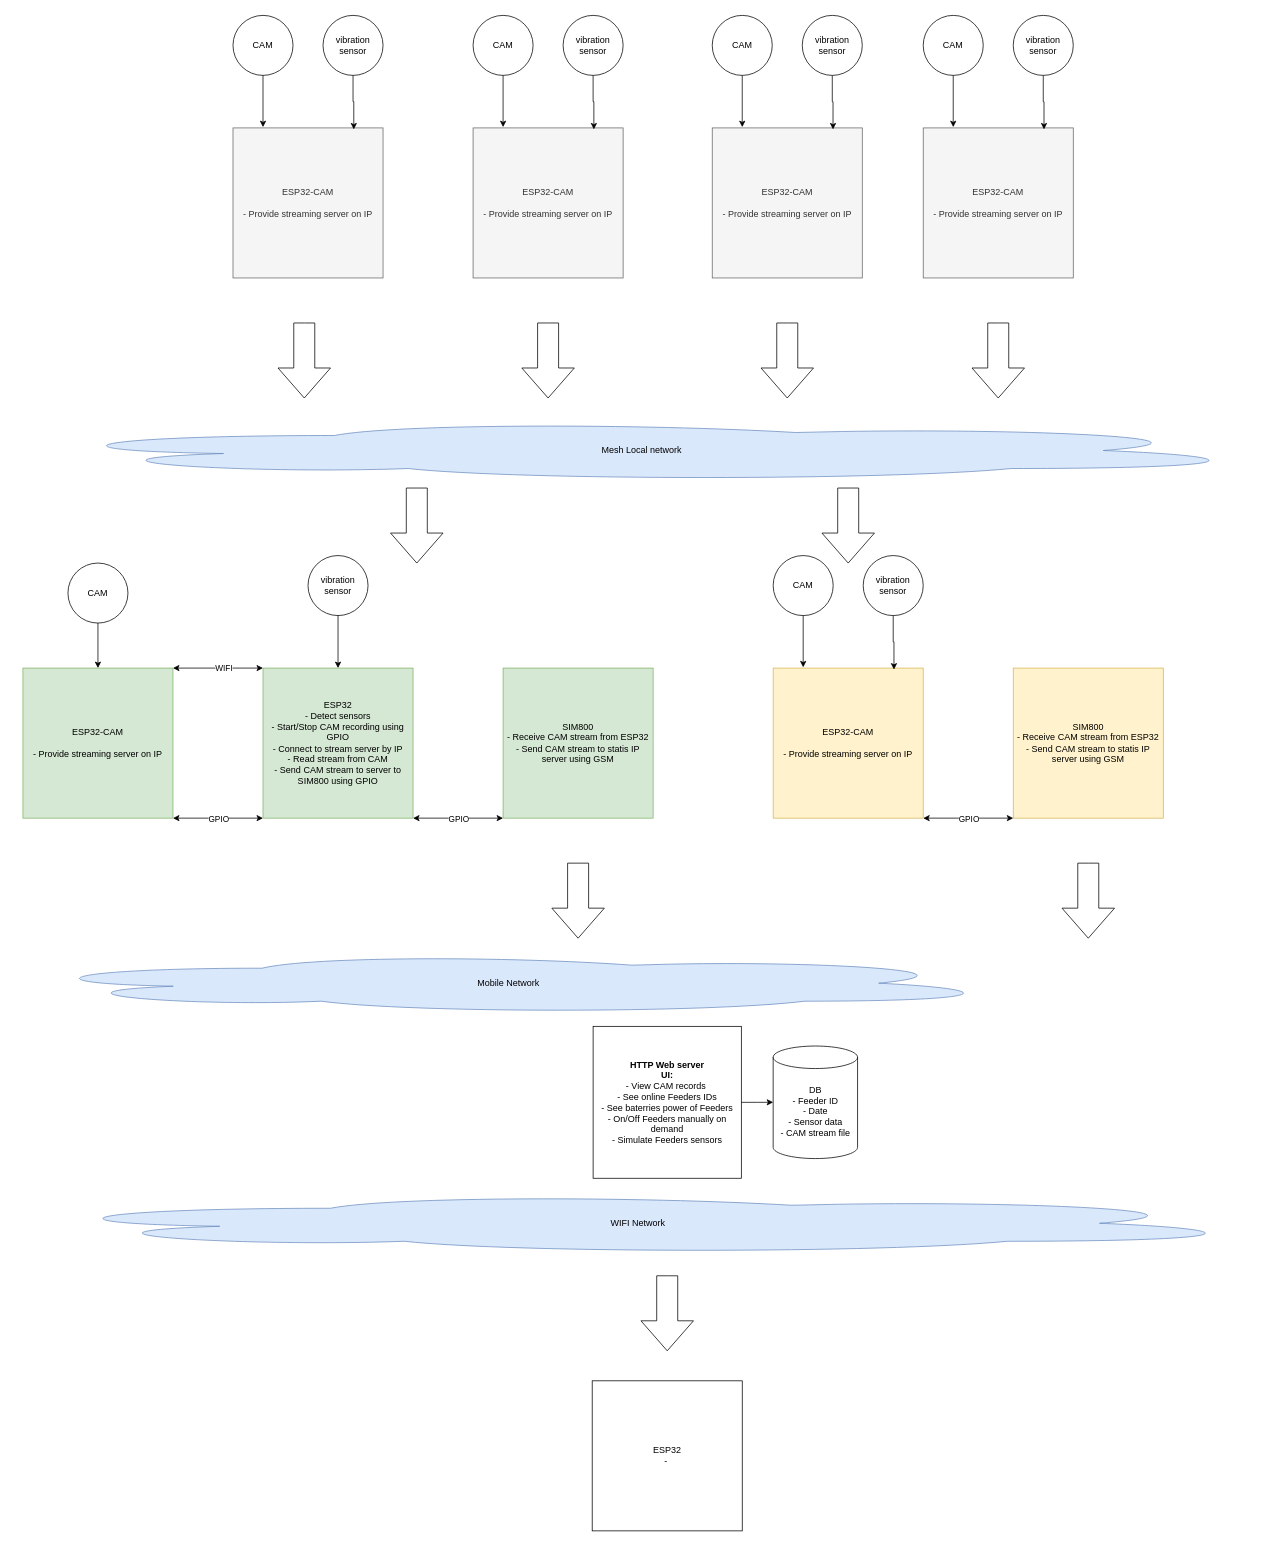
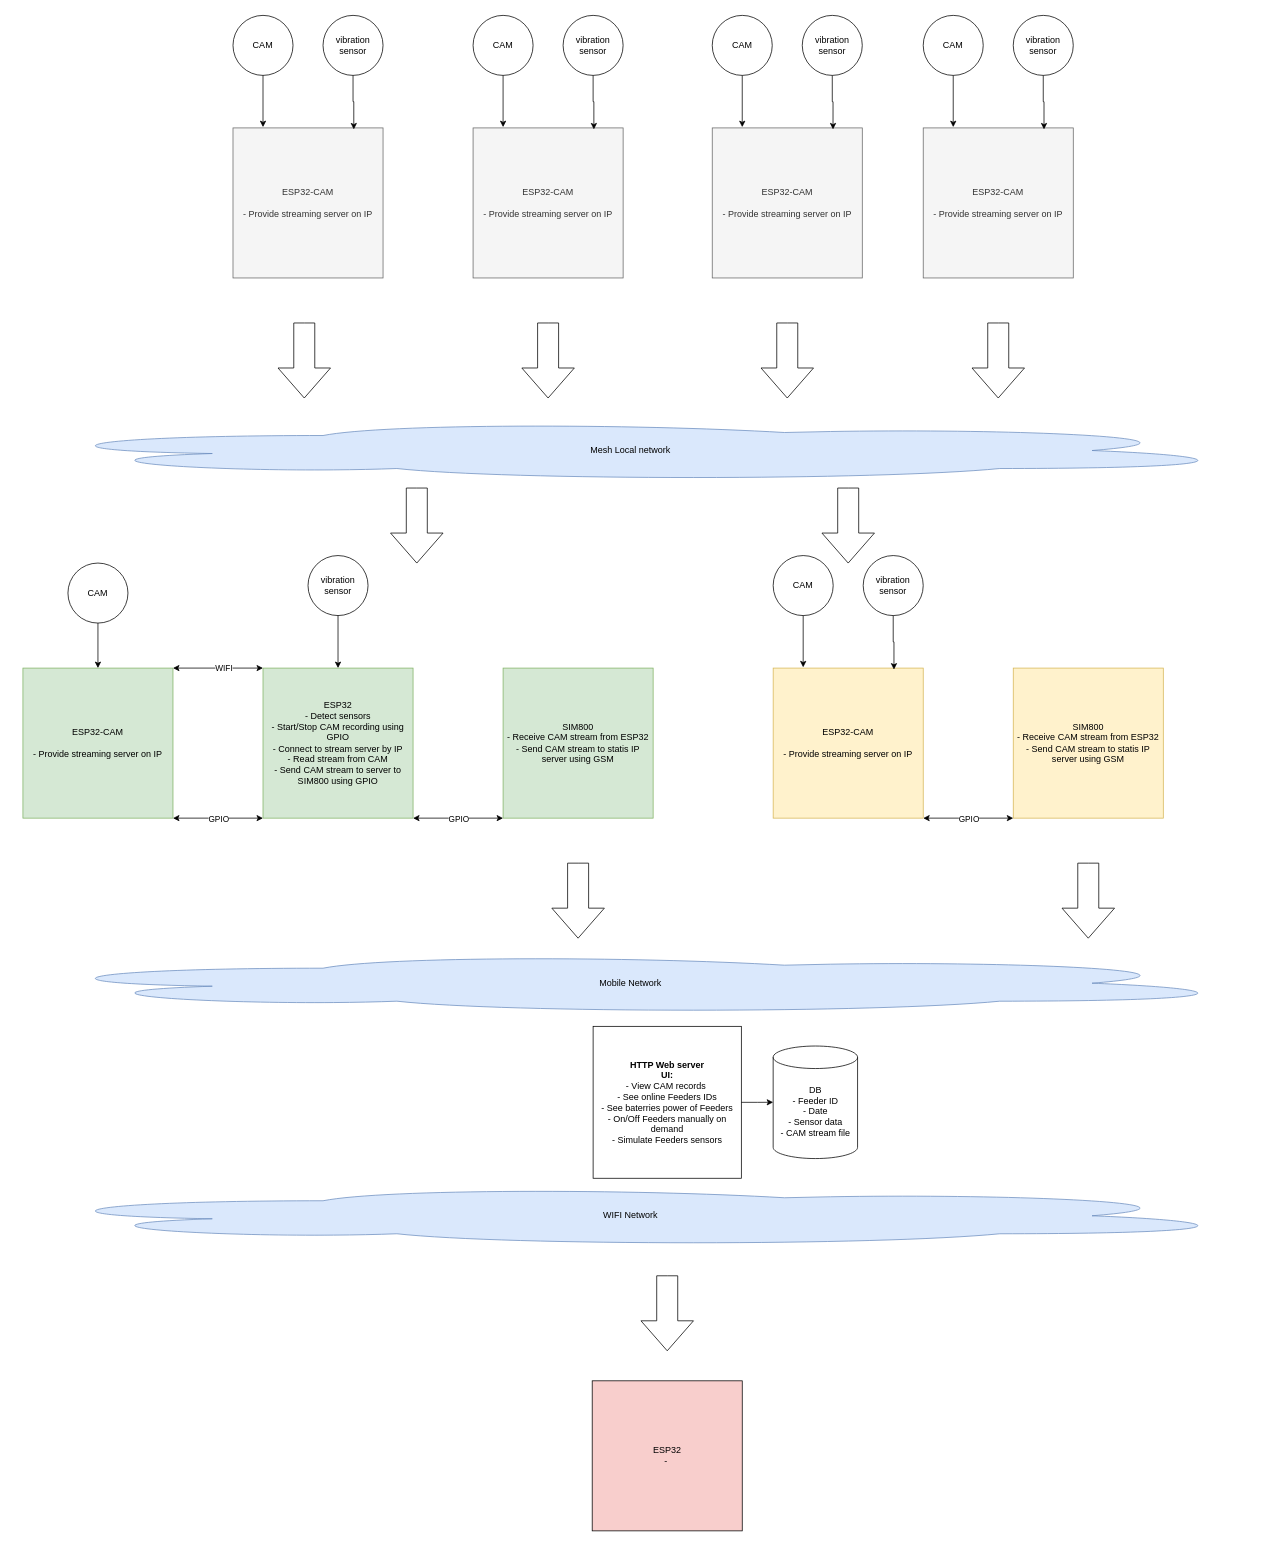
  <mxCell id="0" />
  <mxCell id="1" parent="0" />
  <mxCell id="2" value="ESP32&lt;br&gt;- Detect sensors&lt;br&gt;- Start/Stop CAM recording using GPIO&lt;br&gt;- Connect to stream server by IP&lt;br&gt;- Read stream from CAM&lt;br&gt;- Send CAM stream to server to SIM800 using GPIO" style="rounded=0;whiteSpace=wrap;html=1;fillColor=#d5e8d4;strokeColor=#82b366;" parent="1" vertex="1"><mxGeometry x="350" y="890" width="200" height="200" as="geometry" /></mxCell>
  <mxCell id="3" value="ESP32-CAM&lt;br&gt;&lt;br&gt;- Provide streaming server on IP&lt;br&gt;" style="rounded=0;whiteSpace=wrap;html=1;fillColor=#d5e8d4;strokeColor=#82b366;" parent="1" vertex="1"><mxGeometry x="30" y="890" width="200" height="200" as="geometry" /></mxCell>
  <mxCell id="4" value="" style="endArrow=classic;startArrow=classic;html=1;rounded=0;exitX=1;exitY=0;exitDx=0;exitDy=0;entryX=0;entryY=0;entryDx=0;entryDy=0;" parent="1" source="3" target="2" edge="1"><mxGeometry width="50" height="50" relative="1" as="geometry"><mxPoint x="380" y="1040" as="sourcePoint" /><mxPoint x="430" y="990" as="targetPoint" /></mxGeometry></mxCell>
  <mxCell id="5" value="WIFI" style="edgeLabel;html=1;align=center;verticalAlign=middle;resizable=0;points=[];" parent="4" vertex="1" connectable="0"><mxGeometry x="-0.369" y="-3" relative="1" as="geometry"><mxPoint x="29" y="-3" as="offset" /></mxGeometry></mxCell>
  <mxCell id="6" value="" style="endArrow=classic;startArrow=classic;html=1;rounded=0;exitX=1;exitY=1;exitDx=0;exitDy=0;entryX=0;entryY=1;entryDx=0;entryDy=0;" parent="1" source="3" target="2" edge="1"><mxGeometry width="50" height="50" relative="1" as="geometry"><mxPoint x="220" y="1130" as="sourcePoint" /><mxPoint x="270" y="1080" as="targetPoint" /></mxGeometry></mxCell>
  <mxCell id="7" value="GPIO" style="edgeLabel;html=1;align=center;verticalAlign=middle;resizable=0;points=[];" parent="6" vertex="1" connectable="0"><mxGeometry relative="1" as="geometry"><mxPoint as="offset" /></mxGeometry></mxCell>
  <mxCell id="8" value="vibration&lt;br&gt;sensor" style="ellipse;whiteSpace=wrap;html=1;aspect=fixed;" parent="1" vertex="1"><mxGeometry x="410" y="740" width="80" height="80" as="geometry" /></mxCell>
  <mxCell id="9" style="edgeStyle=orthogonalEdgeStyle;rounded=0;orthogonalLoop=1;jettySize=auto;html=1;entryX=0.5;entryY=0;entryDx=0;entryDy=0;" parent="1" source="8" target="2" edge="1"><mxGeometry relative="1" as="geometry" /></mxCell>
  <mxCell id="10" style="edgeStyle=orthogonalEdgeStyle;rounded=0;orthogonalLoop=1;jettySize=auto;html=1;entryX=0.5;entryY=0;entryDx=0;entryDy=0;" parent="1" source="11" target="3" edge="1"><mxGeometry relative="1" as="geometry" /></mxCell>
  <mxCell id="11" value="CAM" style="ellipse;whiteSpace=wrap;html=1;aspect=fixed;" parent="1" vertex="1"><mxGeometry x="90" y="750" width="80" height="80" as="geometry" /></mxCell>
  <mxCell id="12" value="SIM800&lt;br&gt;- Receive CAM stream from ESP32&lt;br&gt;- Send CAM stream to statis IP server using GSM" style="rounded=0;whiteSpace=wrap;html=1;fillColor=#d5e8d4;strokeColor=#82b366;" parent="1" vertex="1"><mxGeometry x="670" y="890" width="200" height="200" as="geometry" /></mxCell>
- <mxCell id="13" value="Mobile Network" style="ellipse;shape=cloud;whiteSpace=wrap;html=1;fillColor=#dae8fc;strokeColor=#6c8ebf;" parent="1" vertex="1"><mxGeometry x="20" y="1270" width="1315" height="80" as="geometry" /></mxCell>
+ <mxCell id="13" value="Mobile Network" style="ellipse;shape=cloud;whiteSpace=wrap;html=1;fillColor=#dae8fc;strokeColor=#6c8ebf;" parent="1" vertex="1"><mxGeometry x="20" y="1270" width="1640" height="80" as="geometry" /></mxCell>
  <mxCell id="14" value="" style="html=1;shadow=0;dashed=0;align=center;verticalAlign=middle;shape=mxgraph.arrows2.arrow;dy=0.6;dx=40;direction=south;notch=0;" parent="1" vertex="1"><mxGeometry x="735" y="1150" width="70" height="100" as="geometry" /></mxCell>
- <mxCell id="15" value="WIFI Network" style="ellipse;shape=cloud;whiteSpace=wrap;html=1;fillColor=#dae8fc;strokeColor=#6c8ebf;" parent="1" vertex="1"><mxGeometry x="30" y="1590" width="1640" height="80" as="geometry" /></mxCell>
+ <mxCell id="15" value="WIFI Network" style="ellipse;shape=cloud;whiteSpace=wrap;html=1;fillColor=#dae8fc;strokeColor=#6c8ebf;" parent="1" vertex="1"><mxGeometry x="20" y="1580" width="1640" height="80" as="geometry" /></mxCell>
  <mxCell id="16" value="DB&lt;br&gt;- Feeder ID&lt;br&gt;- Date&lt;br&gt;- Sensor data&lt;br&gt;- CAM stream file" style="shape=cylinder3;whiteSpace=wrap;html=1;boundedLbl=1;backgroundOutline=1;size=15;" parent="1" vertex="1"><mxGeometry x="1030" y="1393.75" width="112.5" height="150" as="geometry" /></mxCell>
  <mxCell id="17" value="&lt;b&gt;HTTP Web server&lt;br&gt;UI:&lt;/b&gt;&lt;br&gt;- View CAM records&amp;nbsp;&lt;br style=&quot;border-color: var(--border-color);&quot;&gt;- See online Feeders IDs&lt;br style=&quot;border-color: var(--border-color);&quot;&gt;- See baterries power of Feeders&lt;br style=&quot;border-color: var(--border-color);&quot;&gt;- On/Off Feeders manually on demand&lt;br&gt;- Simulate Feeders sensors" style="rounded=0;whiteSpace=wrap;html=1;" parent="1" vertex="1"><mxGeometry x="790" y="1367.5" width="197.56" height="202.5" as="geometry" /></mxCell>
  <mxCell id="18" style="edgeStyle=orthogonalEdgeStyle;rounded=0;orthogonalLoop=1;jettySize=auto;html=1;entryX=0;entryY=0.5;entryDx=0;entryDy=0;entryPerimeter=0;" parent="1" source="17" target="16" edge="1"><mxGeometry relative="1" as="geometry" /></mxCell>
- <mxCell id="19" value="ESP32&lt;br&gt;-&amp;nbsp;" style="rounded=0;whiteSpace=wrap;html=1;" parent="1" vertex="1"><mxGeometry x="788.78" y="1840" width="200" height="200" as="geometry" /></mxCell>
+ <mxCell id="19" value="ESP32&lt;br&gt;-&amp;nbsp;" style="rounded=0;whiteSpace=wrap;html=1;fillColor=#f8cecc;" parent="1" vertex="1"><mxGeometry x="788.78" y="1840" width="200" height="200" as="geometry" /></mxCell>
  <mxCell id="20" value="" style="html=1;shadow=0;dashed=0;align=center;verticalAlign=middle;shape=mxgraph.arrows2.arrow;dy=0.6;dx=40;direction=south;notch=0;" parent="1" vertex="1"><mxGeometry x="853.78" y="1700" width="70" height="100" as="geometry" /></mxCell>
  <mxCell id="21" value="ESP32-CAM&lt;br&gt;&lt;br&gt;- Provide streaming server on IP&lt;br&gt;" style="rounded=0;whiteSpace=wrap;html=1;fillColor=#fff2cc;strokeColor=#d6b656;" parent="1" vertex="1"><mxGeometry x="1030" y="890" width="200" height="200" as="geometry" /></mxCell>
  <mxCell id="22" value="CAM" style="ellipse;whiteSpace=wrap;html=1;aspect=fixed;" parent="1" vertex="1"><mxGeometry x="1030" y="740" width="80" height="80" as="geometry" /></mxCell>
  <mxCell id="23" value="vibration&lt;br&gt;sensor" style="ellipse;whiteSpace=wrap;html=1;aspect=fixed;" parent="1" vertex="1"><mxGeometry x="1150" y="740" width="80" height="80" as="geometry" /></mxCell>
  <mxCell id="24" style="edgeStyle=orthogonalEdgeStyle;rounded=0;orthogonalLoop=1;jettySize=auto;html=1;entryX=0.805;entryY=0.01;entryDx=0;entryDy=0;entryPerimeter=0;" parent="1" source="23" target="21" edge="1"><mxGeometry relative="1" as="geometry" /></mxCell>
  <mxCell id="25" style="edgeStyle=orthogonalEdgeStyle;rounded=0;orthogonalLoop=1;jettySize=auto;html=1;entryX=0.2;entryY=-0.005;entryDx=0;entryDy=0;entryPerimeter=0;" parent="1" source="22" target="21" edge="1"><mxGeometry relative="1" as="geometry" /></mxCell>
  <mxCell id="26" value="" style="endArrow=classic;startArrow=classic;html=1;rounded=0;exitX=1;exitY=1;exitDx=0;exitDy=0;entryX=0;entryY=1;entryDx=0;entryDy=0;" parent="1" edge="1"><mxGeometry width="50" height="50" relative="1" as="geometry"><mxPoint x="550" y="1090" as="sourcePoint" /><mxPoint x="670" y="1090" as="targetPoint" /></mxGeometry></mxCell>
  <mxCell id="27" value="GPIO" style="edgeLabel;html=1;align=center;verticalAlign=middle;resizable=0;points=[];" parent="26" vertex="1" connectable="0"><mxGeometry relative="1" as="geometry"><mxPoint as="offset" /></mxGeometry></mxCell>
  <mxCell id="28" value="SIM800&lt;br&gt;- Receive CAM stream from ESP32&lt;br&gt;- Send CAM stream to statis IP server using GSM" style="rounded=0;whiteSpace=wrap;html=1;fillColor=#fff2cc;strokeColor=#d6b656;" parent="1" vertex="1"><mxGeometry x="1350" y="890" width="200" height="200" as="geometry" /></mxCell>
  <mxCell id="29" value="" style="endArrow=classic;startArrow=classic;html=1;rounded=0;exitX=1;exitY=1;exitDx=0;exitDy=0;entryX=0;entryY=1;entryDx=0;entryDy=0;" parent="1" edge="1"><mxGeometry width="50" height="50" relative="1" as="geometry"><mxPoint x="1230" y="1090" as="sourcePoint" /><mxPoint x="1350" y="1090" as="targetPoint" /></mxGeometry></mxCell>
  <mxCell id="30" value="GPIO" style="edgeLabel;html=1;align=center;verticalAlign=middle;resizable=0;points=[];" parent="29" vertex="1" connectable="0"><mxGeometry relative="1" as="geometry"><mxPoint as="offset" /></mxGeometry></mxCell>
  <mxCell id="31" value="" style="html=1;shadow=0;dashed=0;align=center;verticalAlign=middle;shape=mxgraph.arrows2.arrow;dy=0.6;dx=40;direction=south;notch=0;" parent="1" vertex="1"><mxGeometry x="1415" y="1150" width="70" height="100" as="geometry" /></mxCell>
- <mxCell id="32" value="Mesh Local network" style="ellipse;shape=cloud;whiteSpace=wrap;html=1;fillColor=#dae8fc;strokeColor=#6c8ebf;" parent="1" vertex="1"><mxGeometry x="35" y="560" width="1640" height="80" as="geometry" /></mxCell>
+ <mxCell id="32" value="Mesh Local network" style="ellipse;shape=cloud;whiteSpace=wrap;html=1;fillColor=#dae8fc;strokeColor=#6c8ebf;" parent="1" vertex="1"><mxGeometry x="20" y="560" width="1640" height="80" as="geometry" /></mxCell>
  <mxCell id="33" value="ESP32-CAM&lt;br&gt;&lt;br&gt;- Provide streaming server on IP&lt;br&gt;" style="rounded=0;whiteSpace=wrap;html=1;fillColor=#f5f5f5;strokeColor=#666666;fontColor=#333333;" parent="1" vertex="1"><mxGeometry x="310" y="170" width="200" height="200" as="geometry" /></mxCell>
  <mxCell id="34" value="CAM" style="ellipse;whiteSpace=wrap;html=1;aspect=fixed;" parent="1" vertex="1"><mxGeometry x="310" y="20" width="80" height="80" as="geometry" /></mxCell>
  <mxCell id="35" value="vibration&lt;br&gt;sensor" style="ellipse;whiteSpace=wrap;html=1;aspect=fixed;" parent="1" vertex="1"><mxGeometry x="430" y="20" width="80" height="80" as="geometry" /></mxCell>
  <mxCell id="36" style="edgeStyle=orthogonalEdgeStyle;rounded=0;orthogonalLoop=1;jettySize=auto;html=1;entryX=0.805;entryY=0.01;entryDx=0;entryDy=0;entryPerimeter=0;" parent="1" source="35" target="33" edge="1"><mxGeometry relative="1" as="geometry" /></mxCell>
  <mxCell id="37" style="edgeStyle=orthogonalEdgeStyle;rounded=0;orthogonalLoop=1;jettySize=auto;html=1;entryX=0.2;entryY=-0.005;entryDx=0;entryDy=0;entryPerimeter=0;" parent="1" source="34" target="33" edge="1"><mxGeometry relative="1" as="geometry" /></mxCell>
  <mxCell id="38" value="ESP32-CAM&lt;br&gt;&lt;br&gt;- Provide streaming server on IP&lt;br&gt;" style="rounded=0;whiteSpace=wrap;html=1;fillColor=#f5f5f5;strokeColor=#666666;fontColor=#333333;" parent="1" vertex="1"><mxGeometry x="630" y="170" width="200" height="200" as="geometry" /></mxCell>
  <mxCell id="39" value="CAM" style="ellipse;whiteSpace=wrap;html=1;aspect=fixed;" parent="1" vertex="1"><mxGeometry x="630" y="20" width="80" height="80" as="geometry" /></mxCell>
  <mxCell id="40" value="vibration&lt;br&gt;sensor" style="ellipse;whiteSpace=wrap;html=1;aspect=fixed;" parent="1" vertex="1"><mxGeometry x="750" y="20" width="80" height="80" as="geometry" /></mxCell>
  <mxCell id="41" style="edgeStyle=orthogonalEdgeStyle;rounded=0;orthogonalLoop=1;jettySize=auto;html=1;entryX=0.805;entryY=0.01;entryDx=0;entryDy=0;entryPerimeter=0;" parent="1" source="40" target="38" edge="1"><mxGeometry relative="1" as="geometry" /></mxCell>
  <mxCell id="42" style="edgeStyle=orthogonalEdgeStyle;rounded=0;orthogonalLoop=1;jettySize=auto;html=1;entryX=0.2;entryY=-0.005;entryDx=0;entryDy=0;entryPerimeter=0;" parent="1" source="39" target="38" edge="1"><mxGeometry relative="1" as="geometry" /></mxCell>
  <mxCell id="43" value="ESP32-CAM&lt;br&gt;&lt;br&gt;- Provide streaming server on IP&lt;br&gt;" style="rounded=0;whiteSpace=wrap;html=1;fillColor=#f5f5f5;strokeColor=#666666;fontColor=#333333;" parent="1" vertex="1"><mxGeometry x="948.78" y="170" width="200" height="200" as="geometry" /></mxCell>
  <mxCell id="44" value="CAM" style="ellipse;whiteSpace=wrap;html=1;aspect=fixed;" parent="1" vertex="1"><mxGeometry x="948.78" y="20" width="80" height="80" as="geometry" /></mxCell>
  <mxCell id="45" value="vibration&lt;br&gt;sensor" style="ellipse;whiteSpace=wrap;html=1;aspect=fixed;" parent="1" vertex="1"><mxGeometry x="1068.78" y="20" width="80" height="80" as="geometry" /></mxCell>
  <mxCell id="46" style="edgeStyle=orthogonalEdgeStyle;rounded=0;orthogonalLoop=1;jettySize=auto;html=1;entryX=0.805;entryY=0.01;entryDx=0;entryDy=0;entryPerimeter=0;" parent="1" source="45" target="43" edge="1"><mxGeometry relative="1" as="geometry" /></mxCell>
  <mxCell id="47" style="edgeStyle=orthogonalEdgeStyle;rounded=0;orthogonalLoop=1;jettySize=auto;html=1;entryX=0.2;entryY=-0.005;entryDx=0;entryDy=0;entryPerimeter=0;" parent="1" source="44" target="43" edge="1"><mxGeometry relative="1" as="geometry" /></mxCell>
  <mxCell id="48" value="ESP32-CAM&lt;br&gt;&lt;br&gt;- Provide streaming server on IP&lt;br&gt;" style="rounded=0;whiteSpace=wrap;html=1;fillColor=#f5f5f5;strokeColor=#666666;fontColor=#333333;" parent="1" vertex="1"><mxGeometry x="1230" y="170" width="200" height="200" as="geometry" /></mxCell>
  <mxCell id="49" value="CAM" style="ellipse;whiteSpace=wrap;html=1;aspect=fixed;" parent="1" vertex="1"><mxGeometry x="1230" y="20" width="80" height="80" as="geometry" /></mxCell>
  <mxCell id="50" value="vibration&lt;br&gt;sensor" style="ellipse;whiteSpace=wrap;html=1;aspect=fixed;" parent="1" vertex="1"><mxGeometry x="1350" y="20" width="80" height="80" as="geometry" /></mxCell>
  <mxCell id="51" style="edgeStyle=orthogonalEdgeStyle;rounded=0;orthogonalLoop=1;jettySize=auto;html=1;entryX=0.805;entryY=0.01;entryDx=0;entryDy=0;entryPerimeter=0;" parent="1" source="50" target="48" edge="1"><mxGeometry relative="1" as="geometry" /></mxCell>
  <mxCell id="52" style="edgeStyle=orthogonalEdgeStyle;rounded=0;orthogonalLoop=1;jettySize=auto;html=1;entryX=0.2;entryY=-0.005;entryDx=0;entryDy=0;entryPerimeter=0;" parent="1" source="49" target="48" edge="1"><mxGeometry relative="1" as="geometry" /></mxCell>
  <mxCell id="53" value="" style="html=1;shadow=0;dashed=0;align=center;verticalAlign=middle;shape=mxgraph.arrows2.arrow;dy=0.6;dx=40;direction=south;notch=0;" parent="1" vertex="1"><mxGeometry x="1295" y="430" width="70" height="100" as="geometry" /></mxCell>
  <mxCell id="54" value="" style="html=1;shadow=0;dashed=0;align=center;verticalAlign=middle;shape=mxgraph.arrows2.arrow;dy=0.6;dx=40;direction=south;notch=0;" parent="1" vertex="1"><mxGeometry x="1013.78" y="430" width="70" height="100" as="geometry" /></mxCell>
  <mxCell id="55" value="" style="html=1;shadow=0;dashed=0;align=center;verticalAlign=middle;shape=mxgraph.arrows2.arrow;dy=0.6;dx=40;direction=south;notch=0;" parent="1" vertex="1"><mxGeometry x="695" y="430" width="70" height="100" as="geometry" /></mxCell>
  <mxCell id="56" value="" style="html=1;shadow=0;dashed=0;align=center;verticalAlign=middle;shape=mxgraph.arrows2.arrow;dy=0.6;dx=40;direction=south;notch=0;" parent="1" vertex="1"><mxGeometry x="370" y="430" width="70" height="100" as="geometry" /></mxCell>
  <mxCell id="57" value="" style="html=1;shadow=0;dashed=0;align=center;verticalAlign=middle;shape=mxgraph.arrows2.arrow;dy=0.6;dx=40;direction=south;notch=0;" parent="1" vertex="1"><mxGeometry x="520" width="70" height="100" as="geometry" y="650" /></mxCell>
  <mxCell id="58" value="" style="html=1;shadow=0;dashed=0;align=center;verticalAlign=middle;shape=mxgraph.arrows2.arrow;dy=0.6;dx=40;direction=south;notch=0;" parent="1" vertex="1"><mxGeometry x="1095" width="70" height="100" as="geometry" y="650" /></mxCell>
